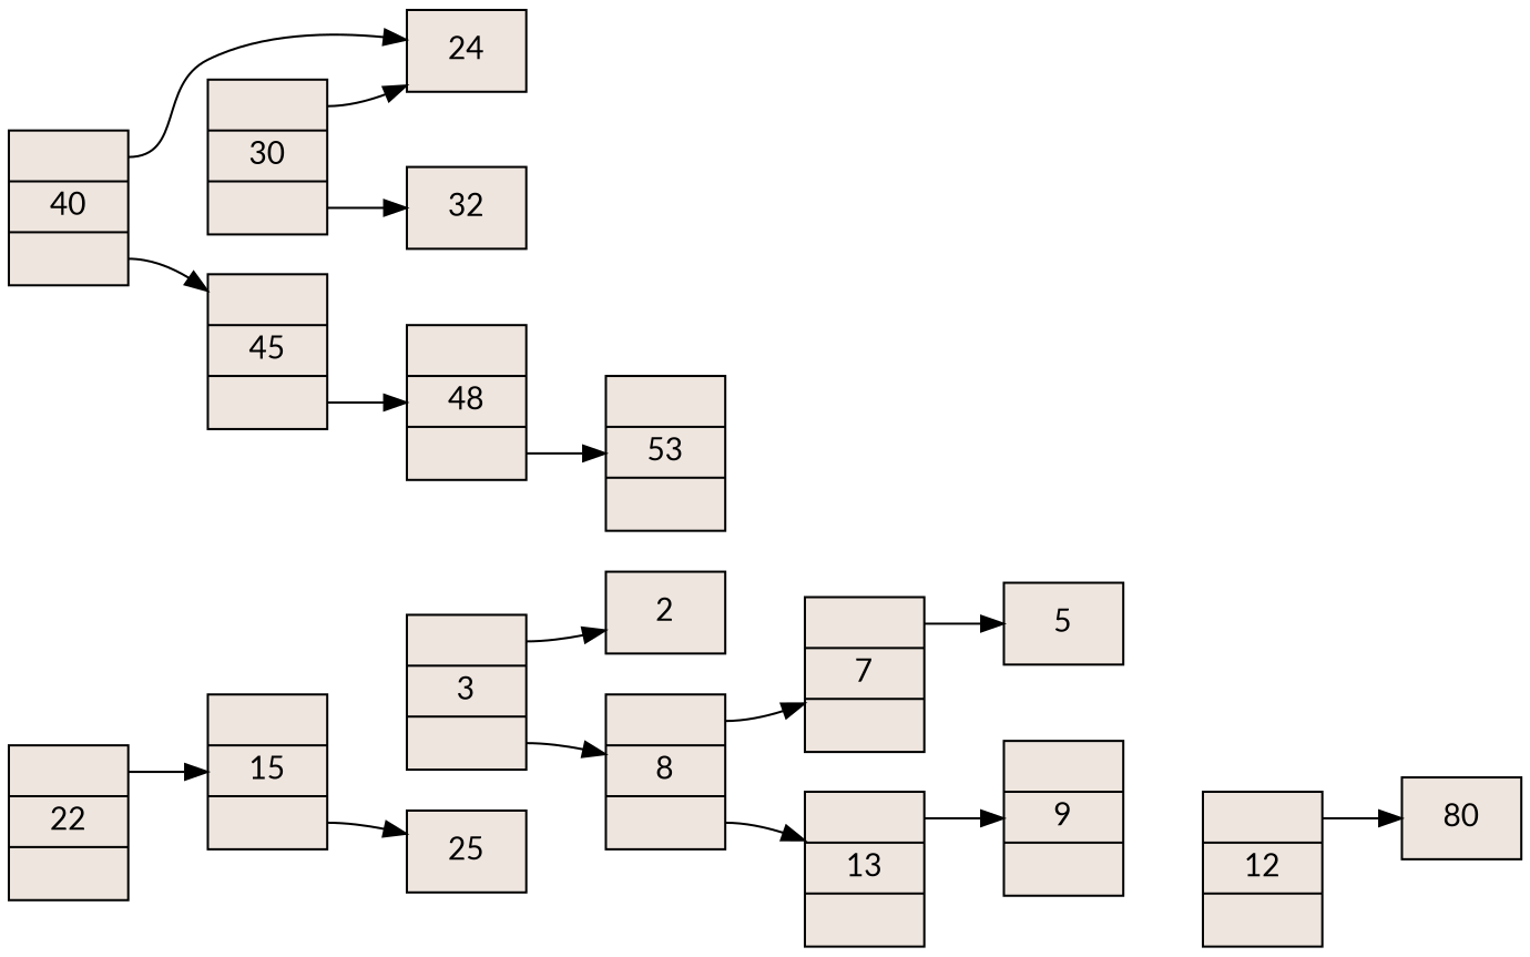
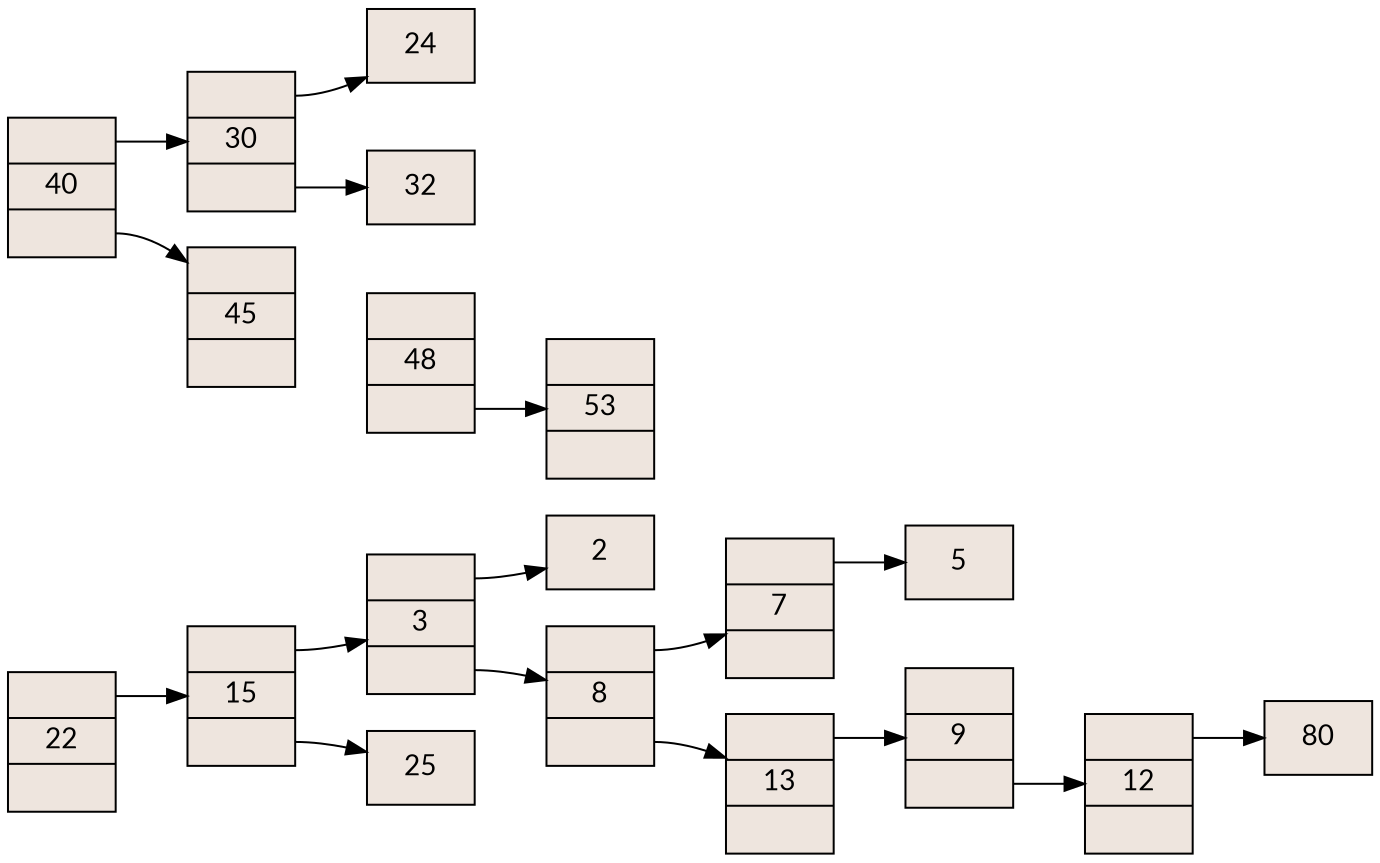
  digraph {
    fontname=Lato
    rankdir=LR
    node [fillcolor=seashell2 fontname=Lato shape=record style=filled]
    edge [fontname=Lato tailport=C0]
    n1 [label="<C0>|22|<C1>"]
    n2 [label="<C0>|15|<C1>"]
    n3 [label="<C0>|3|<C1>"]
    n4 [label=25]
    n5 [label="<C0>|40|<C1>"]
    n6 [label="<C0>|30|<C1>"]
    n7 [label="<C0>|45|<C1>"]
    n8 [label=2]
    n9 [label="<C0>|8|<C1>"]
    n10 [label="<C0>|7|<C1>"]
    n11 [label="<C0>|13|<C1>"]
    n12 [label=5]
    n13 [label="<C0>|9|<C1>"]
    n14 [label="<C0>|12|<C1>"]
    n15 [label=80]
    n16 [label=24]
    n17 [label=32]
    n18 [label="<C0>|48|<C1>"]
    n19 [label="<C0>|53|<C1>"]
    n1 -> n2
+   n2 -> n3
    n2 -> n4 [tailport=C1]
    n3 -> n8
    n3 -> n9 [tailport=C1]
-   n5 -> n16
+   n5 -> n6
    n5 -> n7 [tailport=C1]
    n6 -> n16
    n6 -> n17 [tailport=C1]
-   n7 -> n18 [tailport=C1]
    n9 -> n10
    n9 -> n11 [tailport=C1]
    n10 -> n12
    n11 -> n13
+   n13 -> n14 [tailport=C1]
    n14 -> n15
    n18 -> n19 [tailport=C1]
  }
